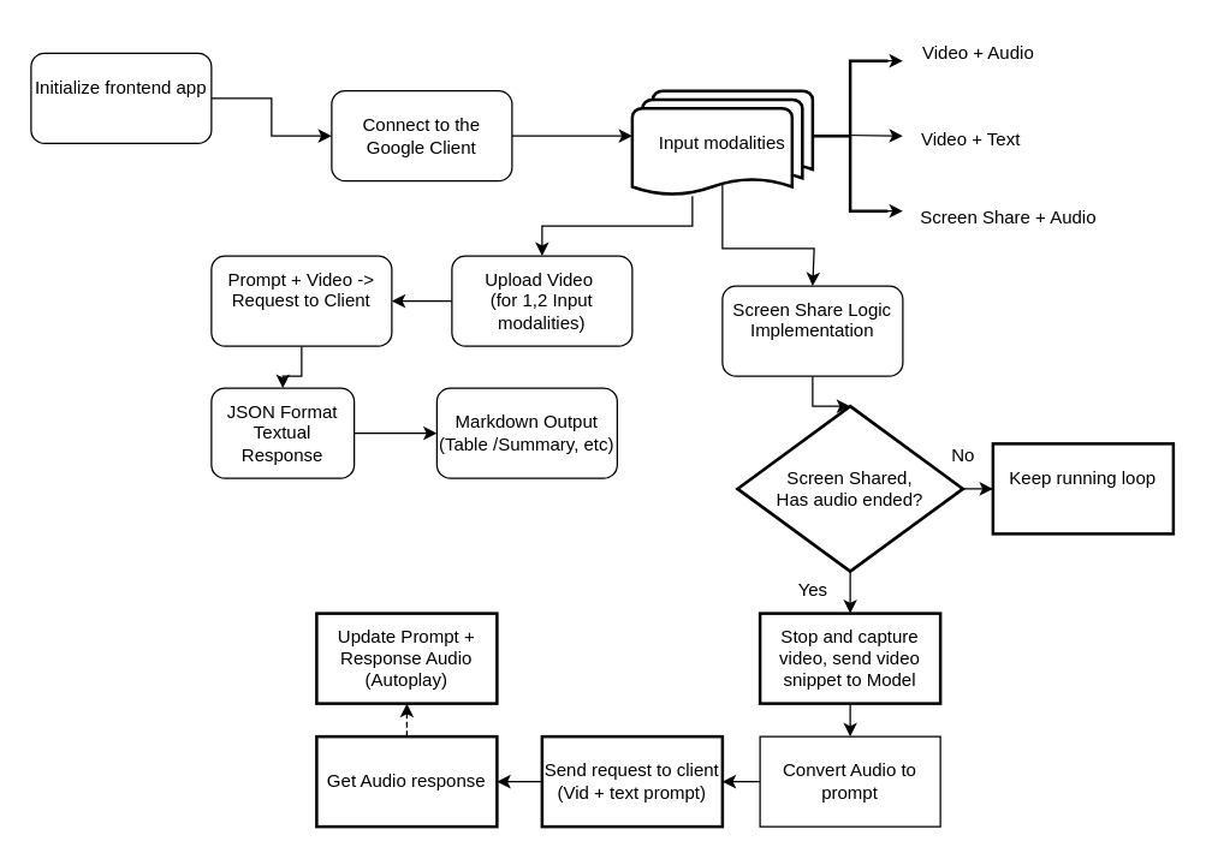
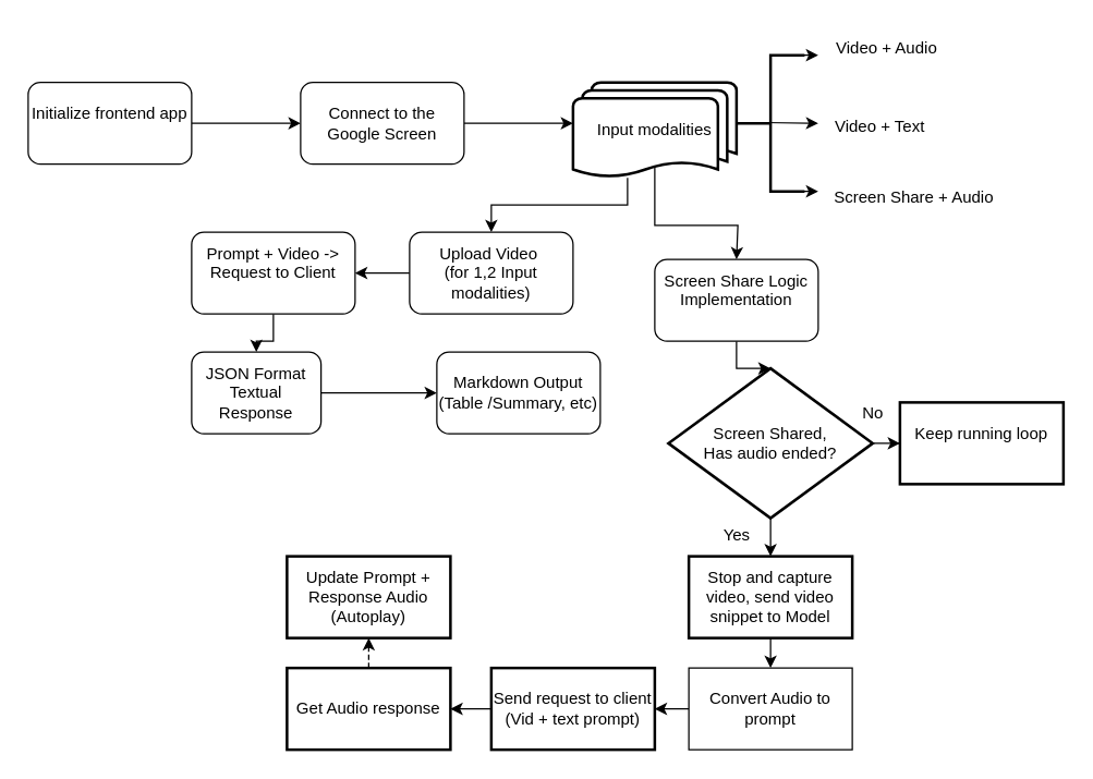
  <mxCell id="0" />
  <mxCell id="1" parent="0" />
  <mxCell id="2" value="" style="edgeStyle=orthogonalEdgeStyle;rounded=0;orthogonalLoop=1;jettySize=auto;html=1;" edge="1" parent="1" source="3" target="5"><mxGeometry relative="1" as="geometry" /></mxCell>
- <mxCell id="3" value="Initialize frontend app&lt;div&gt;&lt;br&gt;&lt;/div&gt;" style="rounded=1;whiteSpace=wrap;html=1;" vertex="1" parent="1"><mxGeometry x="20" y="35" width="120" height="60" as="geometry" /></mxCell>
+ <mxCell id="3" value="Initialize frontend app&lt;div&gt;&lt;br&gt;&lt;/div&gt;" style="rounded=1;whiteSpace=wrap;html=1;" vertex="1" parent="1"><mxGeometry x="20" y="60" width="120" height="60" as="geometry" /></mxCell>
  <mxCell id="4" value="" style="edgeStyle=orthogonalEdgeStyle;rounded=0;orthogonalLoop=1;jettySize=auto;html=1;" edge="1" parent="1" source="5"><mxGeometry relative="1" as="geometry"><mxPoint x="420" y="90" as="targetPoint" /></mxGeometry></mxCell>
- <mxCell id="5" value="Connect to the Google Client" style="whiteSpace=wrap;html=1;rounded=1;" vertex="1" parent="1"><mxGeometry x="220" y="60" width="120" height="60" as="geometry" /></mxCell>
+ <mxCell id="5" value="Connect to the Google Screen" style="whiteSpace=wrap;html=1;rounded=1;" vertex="1" parent="1"><mxGeometry x="220" y="60" width="120" height="60" as="geometry" /></mxCell>
  <mxCell id="6" style="edgeStyle=orthogonalEdgeStyle;rounded=0;orthogonalLoop=1;jettySize=auto;html=1;" edge="1" parent="1" source="8" target="17"><mxGeometry relative="1" as="geometry"><mxPoint x="480" y="180" as="targetPoint" /><Array as="points"><mxPoint x="460" y="150" /><mxPoint x="360" y="150" /></Array></mxGeometry></mxCell>
  <mxCell id="7" style="edgeStyle=orthogonalEdgeStyle;rounded=0;orthogonalLoop=1;jettySize=auto;html=1;exitX=0.5;exitY=0.88;exitDx=0;exitDy=0;exitPerimeter=0;" edge="1" parent="1" source="8"><mxGeometry relative="1" as="geometry"><mxPoint x="540" y="190" as="targetPoint" /><Array as="points"><mxPoint x="480" y="165" /><mxPoint x="541" y="165" /></Array></mxGeometry></mxCell>
  <mxCell id="8" value="Input modalities" style="strokeWidth=2;html=1;shape=mxgraph.flowchart.multi-document;whiteSpace=wrap;" vertex="1" parent="1"><mxGeometry x="420" y="60" width="120" height="70" as="geometry" /></mxCell>
  <mxCell id="9" style="edgeStyle=orthogonalEdgeStyle;rounded=0;orthogonalLoop=1;jettySize=auto;html=1;exitX=0.5;exitY=0;exitDx=0;exitDy=0;exitPerimeter=0;" edge="1" parent="1" source="11"><mxGeometry relative="1" as="geometry"><mxPoint x="600" y="40" as="targetPoint" /></mxGeometry></mxCell>
  <mxCell id="10" style="edgeStyle=orthogonalEdgeStyle;rounded=0;orthogonalLoop=1;jettySize=auto;html=1;exitX=0.5;exitY=1;exitDx=0;exitDy=0;exitPerimeter=0;" edge="1" parent="1" source="11"><mxGeometry relative="1" as="geometry"><mxPoint x="600" y="140" as="targetPoint" /></mxGeometry></mxCell>
  <mxCell id="11" value="" style="strokeWidth=2;html=1;shape=mxgraph.flowchart.annotation_2;align=left;labelPosition=right;pointerEvents=1;" vertex="1" parent="1"><mxGeometry x="540" y="40" width="50" height="100" as="geometry" /></mxCell>
  <mxCell id="12" value="" style="endArrow=classic;html=1;rounded=0;" edge="1" parent="1"><mxGeometry width="50" height="50" relative="1" as="geometry"><mxPoint x="560" y="89.5" as="sourcePoint" /><mxPoint x="600" y="90" as="targetPoint" /></mxGeometry></mxCell>
  <mxCell id="13" value="Video + Audio" style="text;html=1;align=center;verticalAlign=middle;resizable=0;points=[];autosize=1;strokeColor=none;fillColor=none;" vertex="1" parent="1"><mxGeometry x="600" y="20" width="100" height="30" as="geometry" /></mxCell>
  <mxCell id="14" value="Video + Text&lt;div&gt;&lt;br&gt;&lt;/div&gt;" style="text;html=1;align=center;verticalAlign=middle;resizable=0;points=[];autosize=1;strokeColor=none;fillColor=none;" vertex="1" parent="1"><mxGeometry x="600" y="80" width="90" height="40" as="geometry" /></mxCell>
  <mxCell id="15" value="Screen Share + Audio" style="text;html=1;align=center;verticalAlign=middle;resizable=0;points=[];autosize=1;strokeColor=none;fillColor=none;" vertex="1" parent="1"><mxGeometry x="600" y="130" width="140" height="30" as="geometry" /></mxCell>
  <mxCell id="16" value="" style="edgeStyle=orthogonalEdgeStyle;rounded=0;orthogonalLoop=1;jettySize=auto;html=1;" edge="1" parent="1" source="17" target="36"><mxGeometry relative="1" as="geometry" /></mxCell>
  <mxCell id="17" value="Upload Video&amp;nbsp;&lt;br&gt;(for 1,2 Input modalities)" style="rounded=1;whiteSpace=wrap;html=1;" vertex="1" parent="1"><mxGeometry x="300" y="170" width="120" height="60" as="geometry" /></mxCell>
  <mxCell id="18" value="" style="edgeStyle=orthogonalEdgeStyle;rounded=0;orthogonalLoop=1;jettySize=auto;html=1;" edge="1" parent="1" source="19" target="22"><mxGeometry relative="1" as="geometry" /></mxCell>
  <mxCell id="19" value="Screen Share Logic Implementation&lt;div&gt;&lt;br&gt;&lt;/div&gt;" style="rounded=1;whiteSpace=wrap;html=1;" vertex="1" parent="1"><mxGeometry x="480" y="190" width="120" height="60" as="geometry" /></mxCell>
  <mxCell id="20" value="" style="edgeStyle=orthogonalEdgeStyle;rounded=0;orthogonalLoop=1;jettySize=auto;html=1;" edge="1" parent="1" source="22" target="23"><mxGeometry relative="1" as="geometry" /></mxCell>
  <mxCell id="21" value="" style="edgeStyle=orthogonalEdgeStyle;rounded=0;orthogonalLoop=1;jettySize=auto;html=1;" edge="1" parent="1" source="22" target="26"><mxGeometry relative="1" as="geometry" /></mxCell>
  <mxCell id="22" value="Screen Shared,&lt;div&gt;Has audio ended?&lt;/div&gt;" style="strokeWidth=2;html=1;shape=mxgraph.flowchart.decision;whiteSpace=wrap;" vertex="1" parent="1"><mxGeometry x="490" y="270" width="150" height="110" as="geometry" /></mxCell>
  <mxCell id="23" value="Keep running loop&lt;div&gt;&lt;br&gt;&lt;/div&gt;" style="whiteSpace=wrap;html=1;strokeWidth=2;" vertex="1" parent="1"><mxGeometry x="660" y="295" width="120" height="60" as="geometry" /></mxCell>
  <mxCell id="24" value="No" style="text;html=1;align=center;verticalAlign=middle;resizable=0;points=[];autosize=1;strokeColor=none;fillColor=none;" vertex="1" parent="1"><mxGeometry x="620" y="288" width="40" height="30" as="geometry" /></mxCell>
  <mxCell id="25" value="" style="edgeStyle=orthogonalEdgeStyle;rounded=0;orthogonalLoop=1;jettySize=auto;html=1;" edge="1" parent="1" source="26" target="33"><mxGeometry relative="1" as="geometry" /></mxCell>
  <mxCell id="26" value="Stop and capture video, send video snippet to Model" style="whiteSpace=wrap;html=1;strokeWidth=2;" vertex="1" parent="1"><mxGeometry x="505" y="408" width="120" height="60" as="geometry" /></mxCell>
  <mxCell id="27" value="Yes" style="text;html=1;align=center;verticalAlign=middle;resizable=0;points=[];autosize=1;strokeColor=none;fillColor=none;" vertex="1" parent="1"><mxGeometry x="520" y="378" width="40" height="30" as="geometry" /></mxCell>
  <mxCell id="28" value="" style="edgeStyle=orthogonalEdgeStyle;rounded=0;orthogonalLoop=1;jettySize=auto;html=1;" edge="1" parent="1" source="29" target="31"><mxGeometry relative="1" as="geometry" /></mxCell>
  <mxCell id="29" value="Send request to client&lt;br&gt;(Vid + text prompt)" style="whiteSpace=wrap;html=1;strokeWidth=2;" vertex="1" parent="1"><mxGeometry x="360" y="490" width="120" height="60" as="geometry" /></mxCell>
  <mxCell id="30" value="" style="edgeStyle=orthogonalEdgeStyle;rounded=0;orthogonalLoop=1;jettySize=auto;html=1;dashed=1;" edge="1" parent="1" source="31" target="34"><mxGeometry relative="1" as="geometry" /></mxCell>
  <mxCell id="31" value="Get Audio response" style="whiteSpace=wrap;html=1;strokeWidth=2;" vertex="1" parent="1"><mxGeometry x="210" y="490" width="120" height="60" as="geometry" /></mxCell>
  <mxCell id="32" value="" style="edgeStyle=orthogonalEdgeStyle;rounded=0;orthogonalLoop=1;jettySize=auto;html=1;" edge="1" parent="1" source="33" target="29"><mxGeometry relative="1" as="geometry" /></mxCell>
  <mxCell id="33" value="Convert Audio to prompt" style="rounded=0;whiteSpace=wrap;html=1;" vertex="1" parent="1"><mxGeometry x="505" y="490" width="120" height="60" as="geometry" /></mxCell>
  <mxCell id="34" value="Update Prompt + Response Audio (Autoplay)" style="whiteSpace=wrap;html=1;strokeWidth=2;" vertex="1" parent="1"><mxGeometry x="210" y="408" width="120" height="60" as="geometry" /></mxCell>
  <mxCell id="35" value="" style="edgeStyle=orthogonalEdgeStyle;rounded=0;orthogonalLoop=1;jettySize=auto;html=1;" edge="1" parent="1" source="36" target="38"><mxGeometry relative="1" as="geometry" /></mxCell>
  <mxCell id="36" value="Prompt + Video -&amp;gt; Request to Client&lt;div&gt;&lt;br&gt;&lt;/div&gt;" style="whiteSpace=wrap;html=1;rounded=1;" vertex="1" parent="1"><mxGeometry x="140" y="170" width="120" height="60" as="geometry" /></mxCell>
  <mxCell id="37" value="" style="edgeStyle=orthogonalEdgeStyle;rounded=0;orthogonalLoop=1;jettySize=auto;html=1;" edge="1" parent="1" source="38" target="39"><mxGeometry relative="1" as="geometry" /></mxCell>
  <mxCell id="38" value="JSON Format Textual Response" style="whiteSpace=wrap;html=1;rounded=1;" vertex="1" parent="1"><mxGeometry x="140" y="258" width="95" height="60" as="geometry" /></mxCell>
- <mxCell id="39" value="Markdown Output (Table /Summary, etc)" style="whiteSpace=wrap;html=1;rounded=1;" vertex="1" parent="1"><mxGeometry x="290" y="258" width="120" height="60" as="geometry" /></mxCell>
+ <mxCell id="39" value="Markdown Output (Table /Summary, etc)" style="whiteSpace=wrap;html=1;rounded=1;" vertex="1" parent="1"><mxGeometry x="320" y="258" width="120" height="60" as="geometry" /></mxCell>
